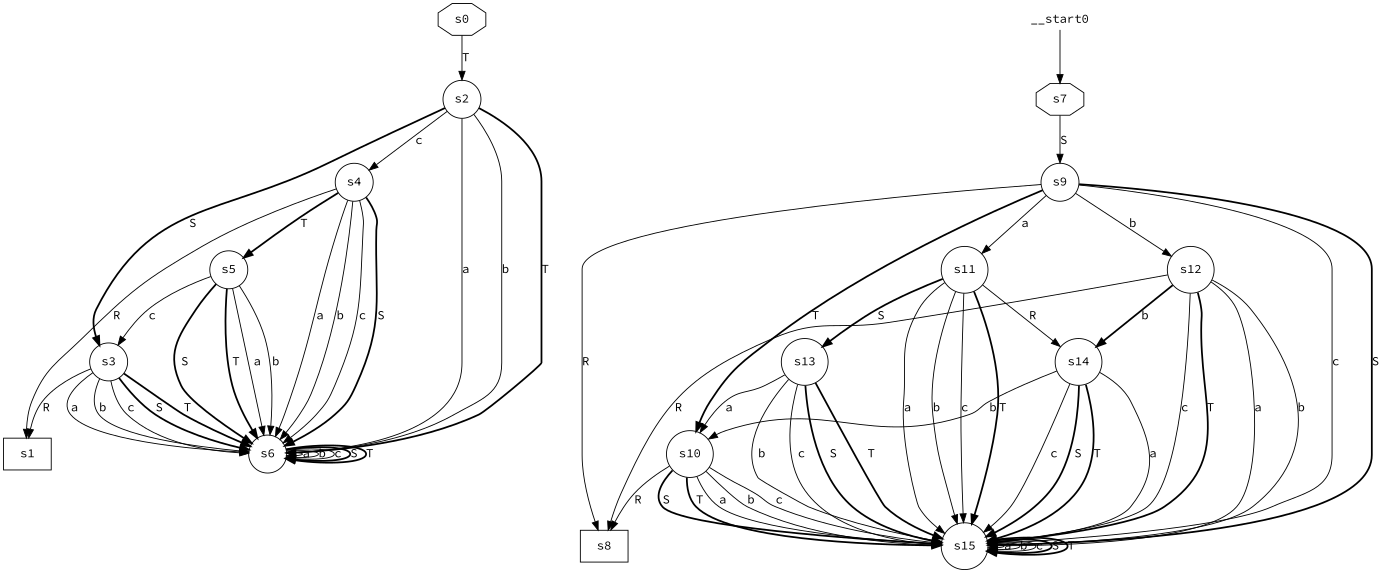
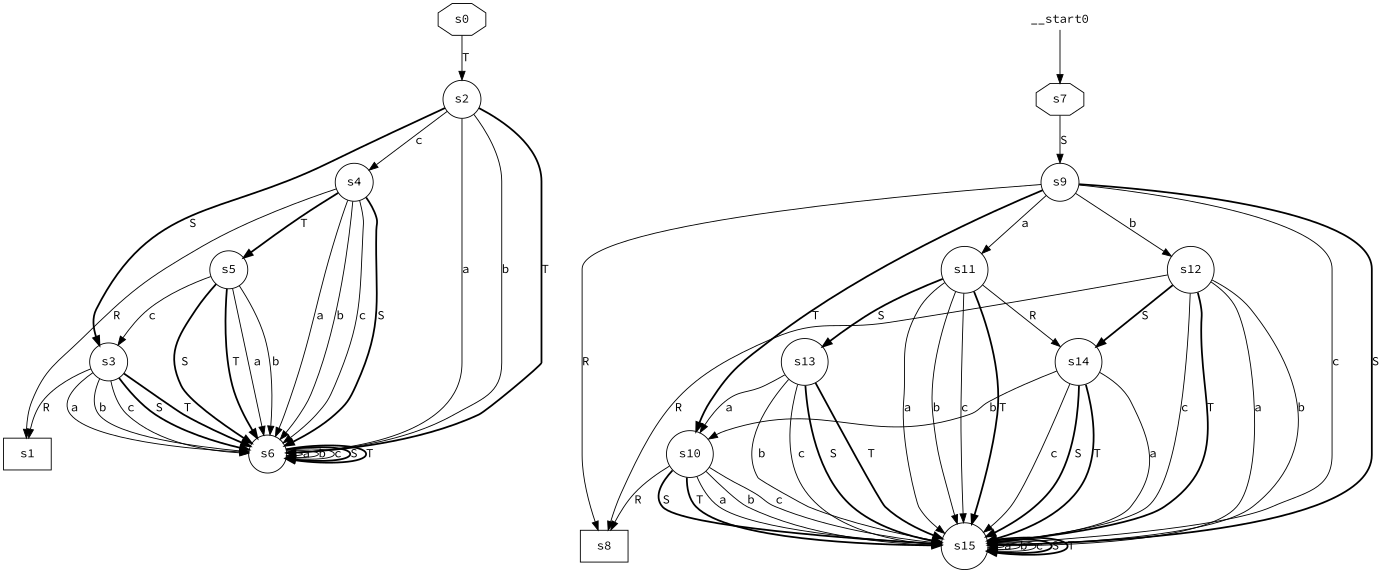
  digraph {
    fontname="Source Code Pro"
    node [fontname="Source Code Pro" shape=circle]
    edge [fontname="Source Code Pro"]
    s0 [shape=octagon]
    s2
    s3
    s4
    s6
    s1 [shape=box]
    s5
    s7 [shape=octagon]
    s9
    s8 [shape=box]
    s10
    s11
    s12
    s15
    s13
    s14
    __start0 [height=0 shape=none width=0]
    s0 -> s2 [label=T]
    s2 -> s3 [label=S style=bold]
    s2 -> s4 [label=c]
    s2 -> s6 [label=a]
    s2 -> s6 [label=b]
    s2 -> s6 [label=T style=bold]
    s3 -> s6 [label=a]
    s3 -> s6 [label=b]
    s3 -> s6 [label=c]
    s3 -> s6 [label=S style=bold]
    s3 -> s6 [label=T style=bold]
    s3 -> s1 [label=R]
    s4 -> s6 [label=a]
    s4 -> s6 [label=b]
    s4 -> s6 [label=c]
    s4 -> s6 [label=S style=bold]
    s4 -> s1 [label=R]
    s4 -> s5 [label=T style=bold]
    s6 -> s6 [label=a]
    s6 -> s6 [label=b]
    s6 -> s6 [label=c]
    s6 -> s6 [label=S style=bold]
    s6 -> s6 [label=T style=bold]
    s5 -> s3 [label=c]
    s5 -> s6 [label=a]
    s5 -> s6 [label=b]
    s5 -> s6 [label=S style=bold]
    s5 -> s6 [label=T style=bold]
    s7 -> s9 [label=S]
    s9 -> s8 [label=R]
    s9 -> s10 [label=T style=bold]
    s9 -> s11 [label=a]
    s9 -> s12 [label=b]
    s9 -> s15 [label=c]
    s9 -> s15 [label=S style=bold]
    s10 -> s8 [label=R]
    s10 -> s15 [label=a]
    s10 -> s15 [label=b]
    s10 -> s15 [label=c]
    s10 -> s15 [label=S style=bold]
    s10 -> s15 [label=T style=bold]
    s11 -> s15 [label=a]
    s11 -> s15 [label=b]
    s11 -> s15 [label=c]
    s11 -> s15 [label=T style=bold]
    s11 -> s13 [label=S style=bold]
    s11 -> s14 [label=R]
    s12 -> s8 [label=R]
    s12 -> s15 [label=a]
    s12 -> s15 [label=b]
    s12 -> s15 [label=c]
    s12 -> s15 [label=T style=bold]
-   s12 -> s14 [label=b style=bold]
+   s12 -> s14 [label=S style=bold]
    s15 -> s15 [label=a]
    s15 -> s15 [label=b]
    s15 -> s15 [label=c]
    s15 -> s15 [label=S style=bold]
    s15 -> s15 [label=T style=bold]
    s13 -> s10 [label=a]
    s13 -> s15 [label=b]
    s13 -> s15 [label=c]
    s13 -> s15 [label=S style=bold]
    s13 -> s15 [label=T style=bold]
    s14 -> s10 [label=b]
    s14 -> s15 [label=a]
    s14 -> s15 [label=c]
    s14 -> s15 [label=S style=bold]
    s14 -> s15 [label=T style=bold]
    __start0 -> s7
  }
